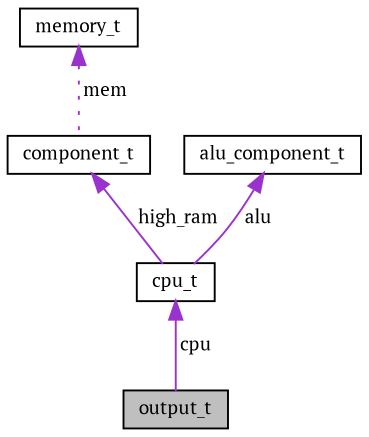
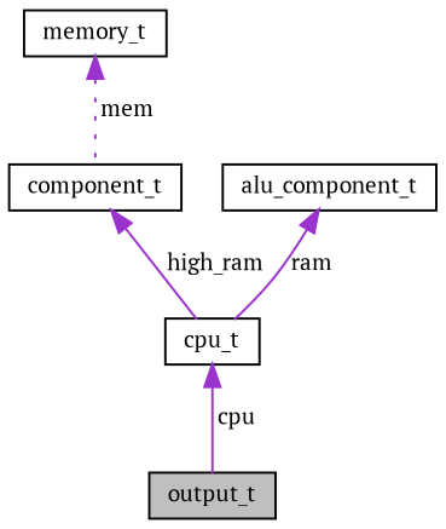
  digraph {
    fontname="PT Serif"
    node [color=black fillcolor=white fontname="PT Serif" fontsize=10 shape=record style=filled]
    edge [color=darkorchid3 dir=back fontname="PT Serif" fontsize=10 labelfontname=Helvetica labelfontsize=10 style=solid]
    n1 [fillcolor=grey75 fontcolor=black height=0.2 label=output_t width=0.4]
    n2 [height=0.2 label=cpu_t width=0.4]
    n3 [height=0.2 label=component_t width=0.4]
    n4 [height=0.2 label=memory_t width=0.4]
    n5 [height=0.2 label=alu_component_t width=0.4]
    n2 -> n1 [label=" cpu"]
    n3 -> n2 [label=" high_ram"]
    n4 -> n3 [label=" mem" style=dotted]
-   n5 -> n2 [label=" alu"]
+   n5 -> n2 [label=" ram"]
  }
